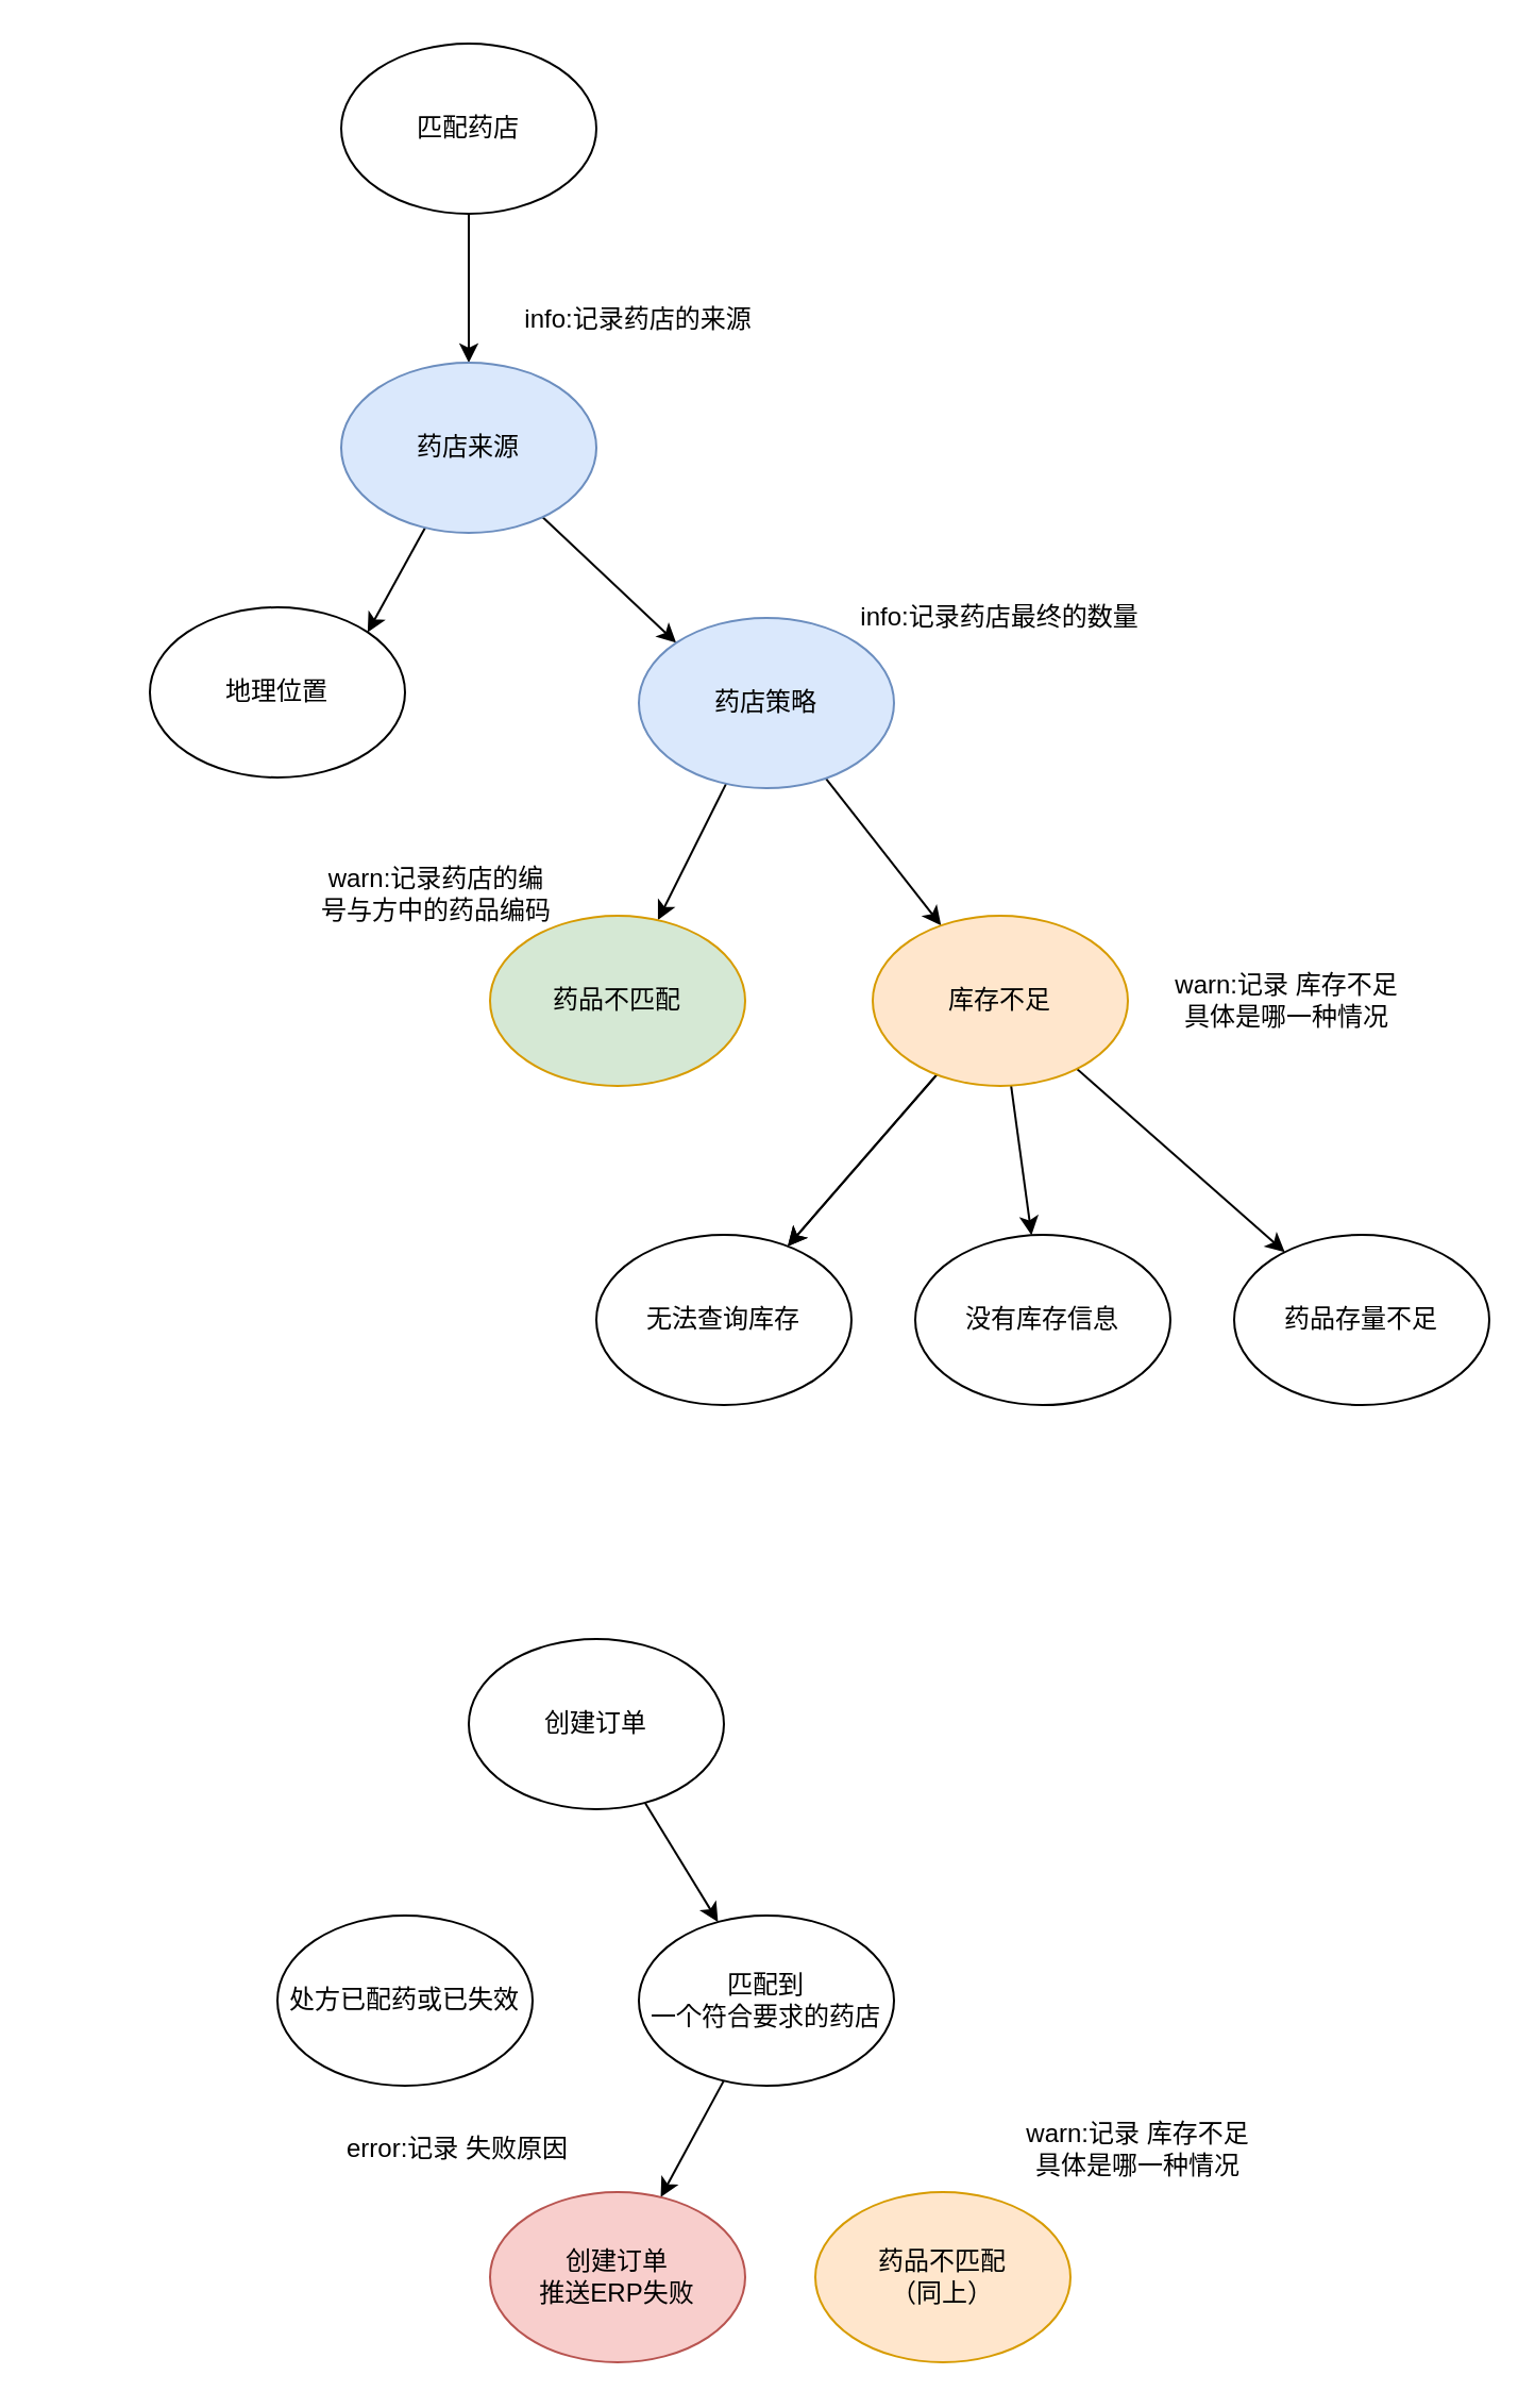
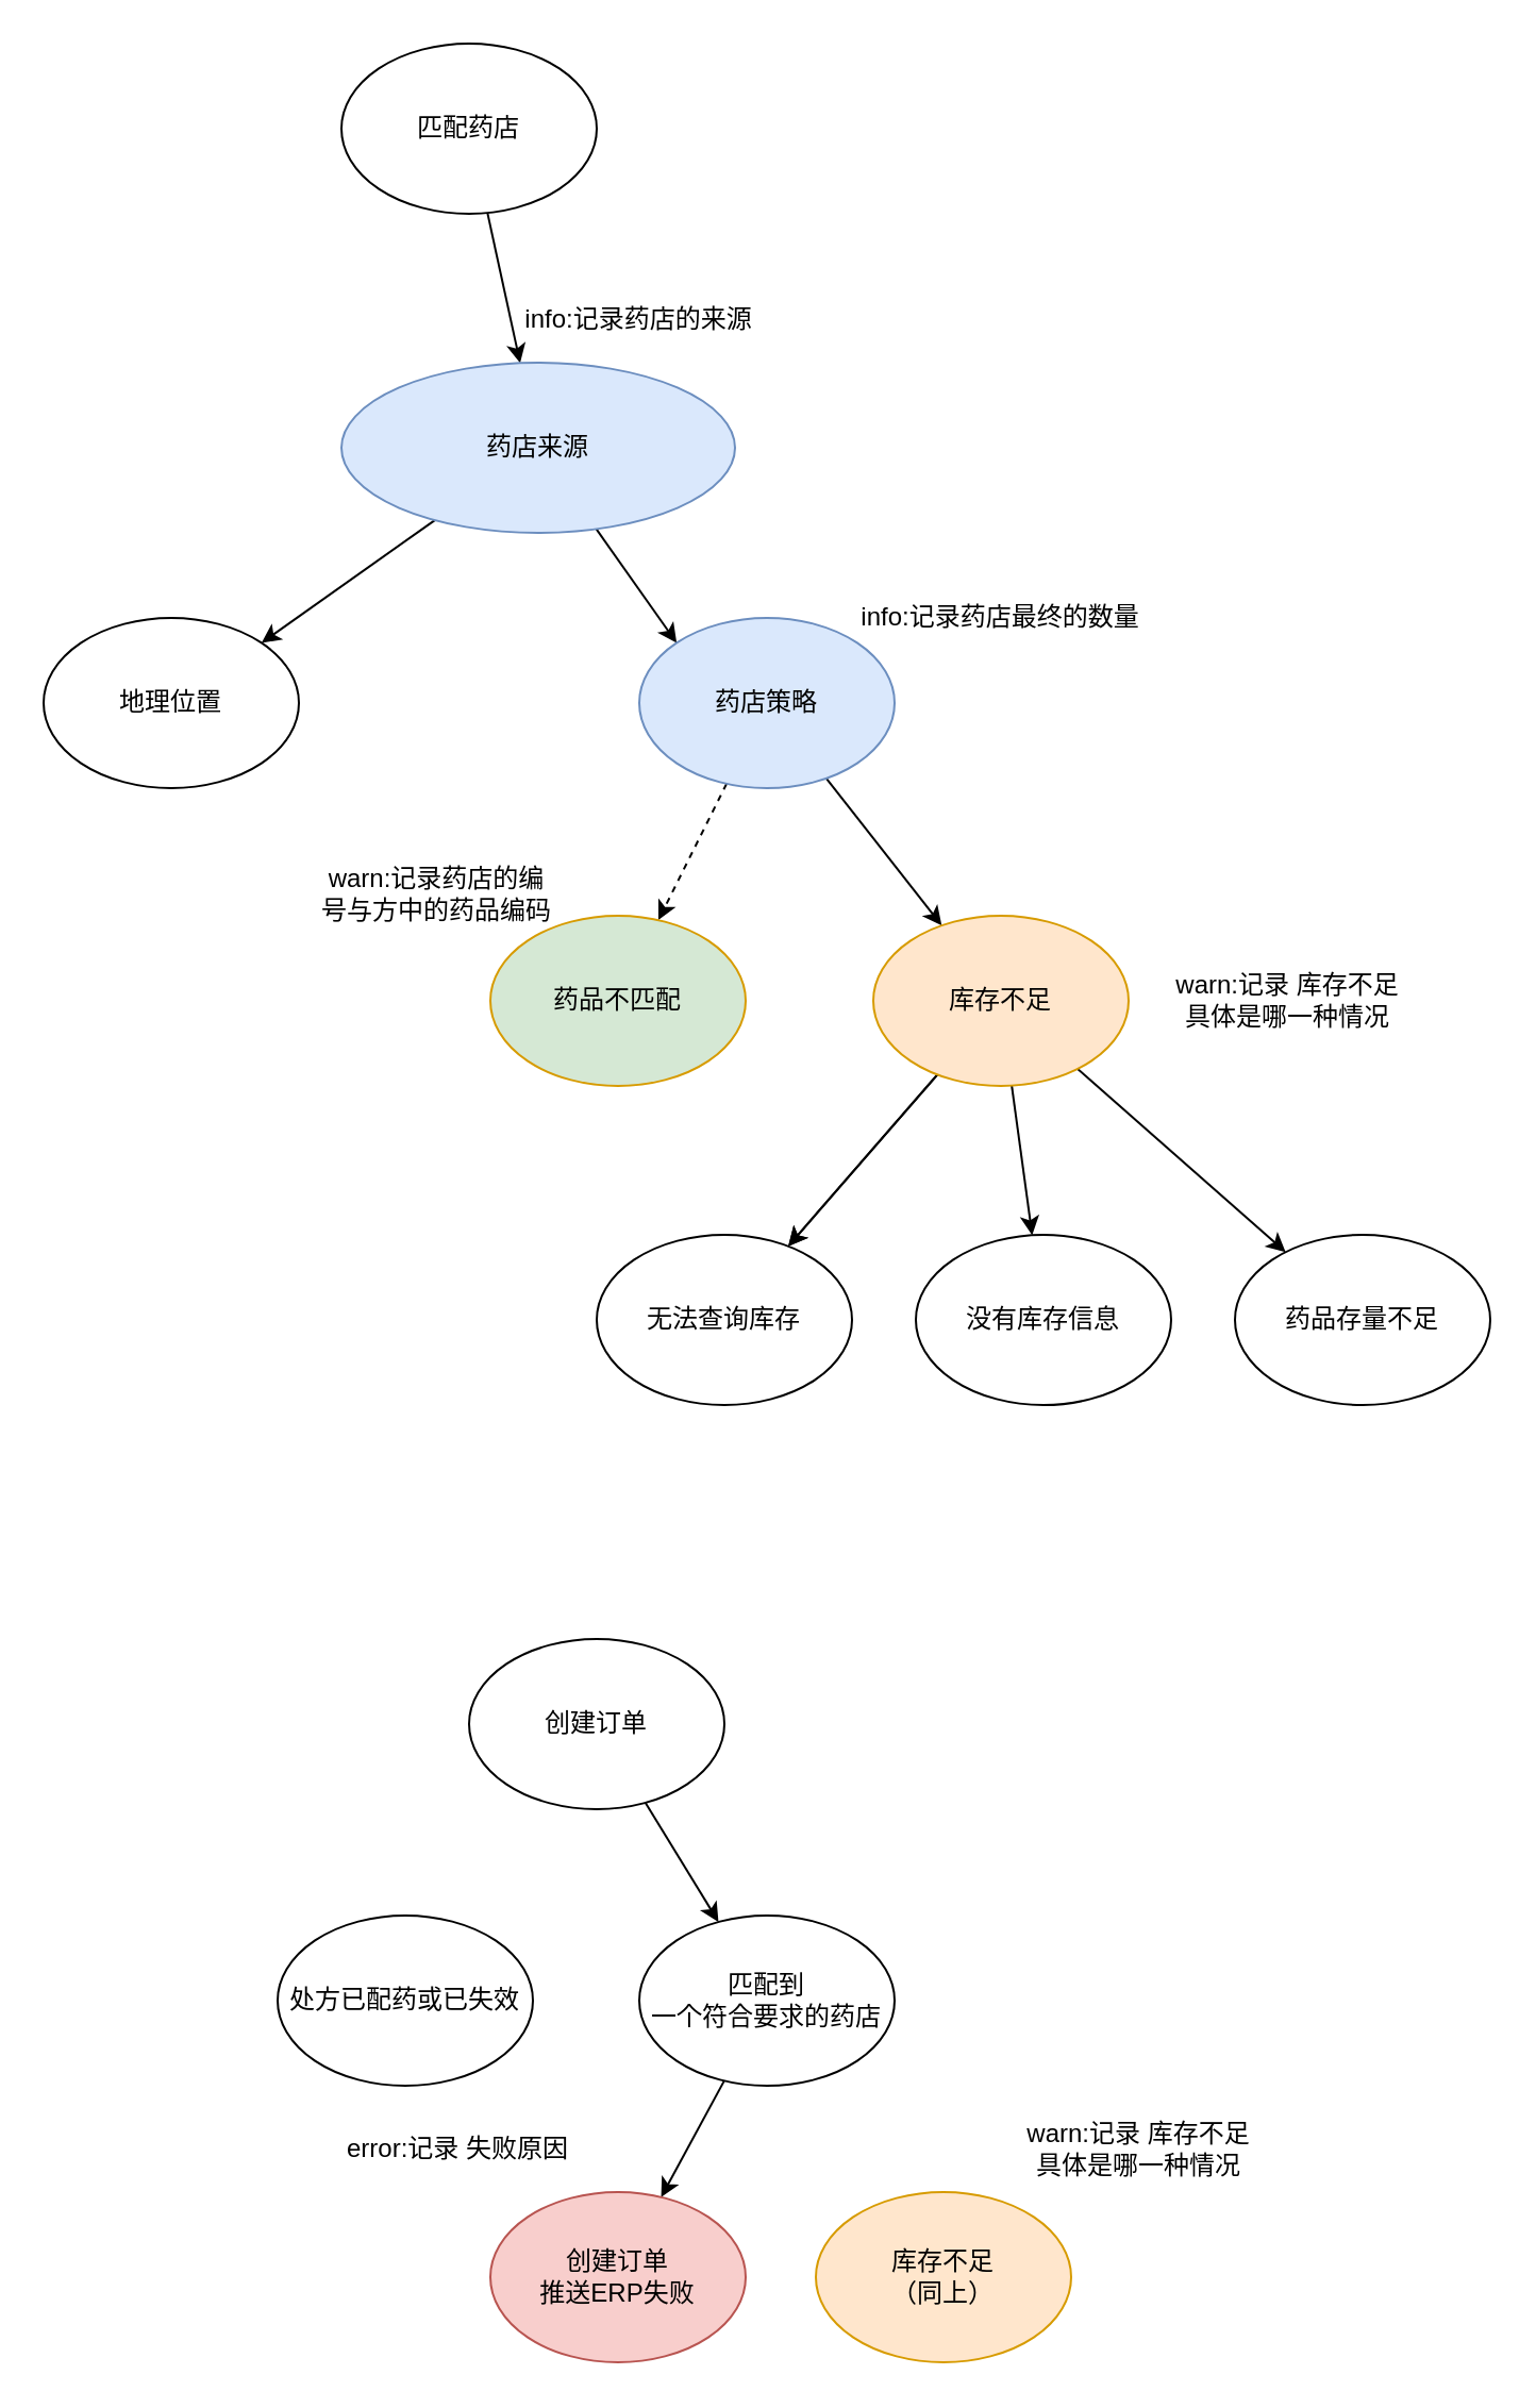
  <mxCell id="0" />
  <mxCell id="1" parent="0" />
  <mxCell id="2" style="rounded=0;orthogonalLoop=1;jettySize=auto;html=1;" edge="1" parent="1" source="3" target="6"><mxGeometry relative="1" as="geometry" /></mxCell>
  <mxCell id="3" value="匹配药店" style="ellipse;whiteSpace=wrap;html=1;" vertex="1" parent="1"><mxGeometry x="160" y="20" width="120" height="80" as="geometry" /></mxCell>
  <mxCell id="4" style="edgeStyle=none;rounded=0;orthogonalLoop=1;jettySize=auto;html=1;entryX=1;entryY=0;entryDx=0;entryDy=0;" edge="1" parent="1" source="6" target="7"><mxGeometry relative="1" as="geometry" /></mxCell>
  <mxCell id="5" style="edgeStyle=none;rounded=0;orthogonalLoop=1;jettySize=auto;html=1;entryX=0;entryY=0;entryDx=0;entryDy=0;" edge="1" parent="1" source="6" target="10"><mxGeometry relative="1" as="geometry" /></mxCell>
- <mxCell id="6" value="药店来源" style="ellipse;whiteSpace=wrap;html=1;fillColor=#dae8fc;strokeColor=#6c8ebf;" vertex="1" parent="1"><mxGeometry x="160" y="170" width="120" height="80" as="geometry" /></mxCell>
- <mxCell id="7" value="地理位置" style="ellipse;whiteSpace=wrap;html=1;" vertex="1" parent="1"><mxGeometry x="70" y="285" width="120" height="80" as="geometry" /></mxCell>
- <mxCell id="8" value="" style="edgeStyle=none;rounded=0;orthogonalLoop=1;jettySize=auto;html=1;" edge="1" parent="1" source="10" target="19"><mxGeometry relative="1" as="geometry" /></mxCell>
+ <mxCell id="6" value="药店来源" style="ellipse;whiteSpace=wrap;html=1;fillColor=#dae8fc;strokeColor=#6c8ebf;" vertex="1" parent="1"><mxGeometry x="160" y="170" width="185" height="80" as="geometry" /></mxCell>
+ <mxCell id="7" value="地理位置" style="ellipse;whiteSpace=wrap;html=1;" vertex="1" parent="1"><mxGeometry x="20" y="290" width="120" height="80" as="geometry" /></mxCell>
+ <mxCell id="8" value="" style="edgeStyle=none;rounded=0;orthogonalLoop=1;jettySize=auto;html=1;dashed=1;" edge="1" parent="1" source="10" target="19"><mxGeometry relative="1" as="geometry" /></mxCell>
  <mxCell id="9" value="" style="edgeStyle=none;rounded=0;orthogonalLoop=1;jettySize=auto;html=1;" edge="1" parent="1" source="10" target="15"><mxGeometry relative="1" as="geometry" /></mxCell>
  <mxCell id="10" value="药店策略" style="ellipse;whiteSpace=wrap;html=1;fillColor=#dae8fc;strokeColor=#6c8ebf;" vertex="1" parent="1"><mxGeometry x="300" y="290" width="120" height="80" as="geometry" /></mxCell>
  <mxCell id="11" value="" style="edgeStyle=none;rounded=0;orthogonalLoop=1;jettySize=auto;html=1;" edge="1" parent="1" source="15" target="18"><mxGeometry relative="1" as="geometry" /></mxCell>
  <mxCell id="12" value="" style="edgeStyle=none;rounded=0;orthogonalLoop=1;jettySize=auto;html=1;" edge="1" parent="1" source="15" target="18"><mxGeometry relative="1" as="geometry" /></mxCell>
  <mxCell id="13" value="" style="edgeStyle=none;rounded=0;orthogonalLoop=1;jettySize=auto;html=1;" edge="1" parent="1" source="15" target="17"><mxGeometry relative="1" as="geometry" /></mxCell>
  <mxCell id="14" value="" style="edgeStyle=none;rounded=0;orthogonalLoop=1;jettySize=auto;html=1;" edge="1" parent="1" source="15" target="16"><mxGeometry relative="1" as="geometry" /></mxCell>
  <mxCell id="15" value="库存不足" style="ellipse;whiteSpace=wrap;html=1;fillColor=#ffe6cc;strokeColor=#d79b00;" vertex="1" parent="1"><mxGeometry x="410" y="430" width="120" height="80" as="geometry" /></mxCell>
  <mxCell id="16" value="药品存量不足" style="ellipse;whiteSpace=wrap;html=1;" vertex="1" parent="1"><mxGeometry x="580" y="580" width="120" height="80" as="geometry" /></mxCell>
  <mxCell id="17" value="没有库存信息" style="ellipse;whiteSpace=wrap;html=1;" vertex="1" parent="1"><mxGeometry x="430" y="580" width="120" height="80" as="geometry" /></mxCell>
  <mxCell id="18" value="无法查询库存" style="ellipse;whiteSpace=wrap;html=1;" vertex="1" parent="1"><mxGeometry x="280" y="580" width="120" height="80" as="geometry" /></mxCell>
  <mxCell id="19" value="药品不匹配" style="ellipse;whiteSpace=wrap;html=1;fillColor=#d5e8d4;strokeColor=#d79b00;" vertex="1" parent="1"><mxGeometry x="230" y="430" width="120" height="80" as="geometry" /></mxCell>
  <mxCell id="20" value="info:记录药店的来源" style="text;html=1;strokeColor=none;fillColor=none;align=center;verticalAlign=middle;whiteSpace=wrap;rounded=0;" vertex="1" parent="1"><mxGeometry x="220" y="140" width="160" height="20" as="geometry" /></mxCell>
  <mxCell id="21" value="info:记录药店最终的数量" style="text;html=1;strokeColor=none;fillColor=none;align=center;verticalAlign=middle;whiteSpace=wrap;rounded=0;" vertex="1" parent="1"><mxGeometry x="390" y="280" width="160" height="20" as="geometry" /></mxCell>
  <mxCell id="22" value="warn:记录药店的编号与方中的药品编码" style="text;html=1;strokeColor=none;fillColor=none;align=center;verticalAlign=middle;whiteSpace=wrap;rounded=0;" vertex="1" parent="1"><mxGeometry x="150" y="410" width="110" height="20" as="geometry" /></mxCell>
  <mxCell id="23" value="warn:记录 库存不足具体是哪一种情况" style="text;html=1;strokeColor=none;fillColor=none;align=center;verticalAlign=middle;whiteSpace=wrap;rounded=0;" vertex="1" parent="1"><mxGeometry x="550" y="460" width="110" height="20" as="geometry" /></mxCell>
  <mxCell id="24" value="" style="edgeStyle=none;rounded=0;orthogonalLoop=1;jettySize=auto;html=1;" edge="1" parent="1" source="25" target="27"><mxGeometry relative="1" as="geometry" /></mxCell>
  <mxCell id="25" value="创建订单" style="ellipse;whiteSpace=wrap;html=1;" vertex="1" parent="1"><mxGeometry x="220" y="770" width="120" height="80" as="geometry" /></mxCell>
  <mxCell id="26" value="" style="edgeStyle=none;rounded=0;orthogonalLoop=1;jettySize=auto;html=1;" edge="1" parent="1" source="27" target="28"><mxGeometry relative="1" as="geometry" /></mxCell>
  <mxCell id="27" value="匹配到&lt;br&gt;一个符合要求的药店" style="ellipse;whiteSpace=wrap;html=1;" vertex="1" parent="1"><mxGeometry x="300" y="900" width="120" height="80" as="geometry" /></mxCell>
  <mxCell id="28" value="创建订单&lt;br&gt;推送ERP失败" style="ellipse;whiteSpace=wrap;html=1;fillColor=#f8cecc;strokeColor=#b85450;" vertex="1" parent="1"><mxGeometry x="230" y="1030" width="120" height="80" as="geometry" /></mxCell>
- <mxCell id="29" value="药品不匹配&lt;br&gt;（同上）" style="ellipse;whiteSpace=wrap;html=1;fillColor=#ffe6cc;strokeColor=#d79b00;" vertex="1" parent="1"><mxGeometry x="383" y="1030" width="120" height="80" as="geometry" /></mxCell>
+ <mxCell id="29" value="库存不足&lt;br&gt;（同上）" style="ellipse;whiteSpace=wrap;html=1;fillColor=#ffe6cc;strokeColor=#d79b00;" vertex="1" parent="1"><mxGeometry x="383" y="1030" width="120" height="80" as="geometry" /></mxCell>
  <mxCell id="30" value="处方已配药或已失效" style="ellipse;whiteSpace=wrap;html=1;" vertex="1" parent="1"><mxGeometry x="130" y="900" width="120" height="80" as="geometry" /></mxCell>
  <mxCell id="31" value="warn:记录 库存不足具体是哪一种情况" style="text;html=1;strokeColor=none;fillColor=none;align=center;verticalAlign=middle;whiteSpace=wrap;rounded=0;" vertex="1" parent="1"><mxGeometry x="480" y="1000" width="110" height="20" as="geometry" /></mxCell>
  <mxCell id="32" value="error:记录 失败原因" style="text;html=1;strokeColor=none;fillColor=none;align=center;verticalAlign=middle;whiteSpace=wrap;rounded=0;" vertex="1" parent="1"><mxGeometry x="160" y="1000" width="110" height="20" as="geometry" /></mxCell>
